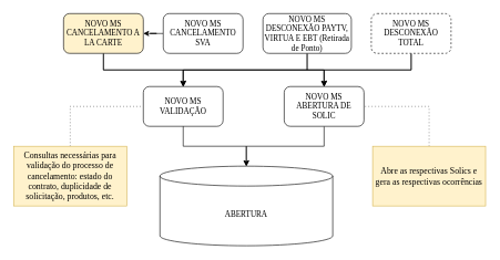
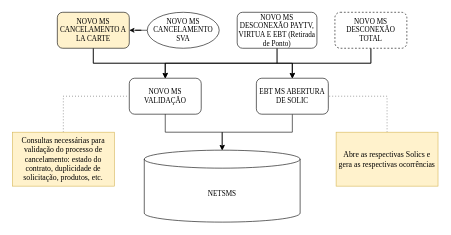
  <mxCell id="0" />
  <mxCell id="1" parent="0" />
- <mxCell id="2" value="ABERTURA" style="shape=cylinder3;whiteSpace=wrap;html=1;boundedLbl=1;backgroundOutline=1;size=15;hachureGap=4;fontFamily=Architects Daughter;fontSource=https%3A%2F%2Ffonts.googleapis.com%2Fcss%3Ffamily%3DArchitects%2BDaughter;" vertex="1" parent="1"><mxGeometry x="240" y="250" width="260" height="120" as="geometry" /></mxCell>
+ <mxCell id="2" value="NETSMS" style="shape=cylinder3;whiteSpace=wrap;html=1;boundedLbl=1;backgroundOutline=1;size=15;hachureGap=4;fontFamily=Architects Daughter;fontSource=https%3A%2F%2Ffonts.googleapis.com%2Fcss%3Ffamily%3DArchitects%2BDaughter;" vertex="1" parent="1"><mxGeometry x="240" y="250" width="260" height="120" as="geometry" /></mxCell>
  <mxCell id="3" value="NOVO MS VALIDAÇÃO" style="rounded=1;whiteSpace=wrap;html=1;hachureGap=4;fontFamily=Architects Daughter;fontSource=https%3A%2F%2Ffonts.googleapis.com%2Fcss%3Ffamily%3DArchitects%2BDaughter;" vertex="1" parent="1"><mxGeometry x="215" y="130" width="120" height="60" as="geometry" /></mxCell>
  <mxCell id="4" style="edgeStyle=orthogonalEdgeStyle;rounded=0;hachureGap=4;orthogonalLoop=1;jettySize=auto;html=1;fontFamily=Architects Daughter;fontSource=https%3A%2F%2Ffonts.googleapis.com%2Fcss%3Ffamily%3DArchitects%2BDaughter;" edge="1" parent="1" source="5" target="2"><mxGeometry relative="1" as="geometry" /></mxCell>
- <mxCell id="5" value="NOVO MS ABERTURA DE SOLIC" style="rounded=1;whiteSpace=wrap;html=1;hachureGap=4;fontFamily=Architects Daughter;fontSource=https%3A%2F%2Ffonts.googleapis.com%2Fcss%3Ffamily%3DArchitects%2BDaughter;" vertex="1" parent="1"><mxGeometry x="427" y="130" width="120" height="60" as="geometry" /></mxCell>
+ <mxCell id="5" value="EBT MS ABERTURA DE SOLIC" style="rounded=1;whiteSpace=wrap;html=1;hachureGap=4;fontFamily=Architects Daughter;fontSource=https%3A%2F%2Ffonts.googleapis.com%2Fcss%3Ffamily%3DArchitects%2BDaughter;" vertex="1" parent="1"><mxGeometry x="427" y="130" width="120" height="60" as="geometry" /></mxCell>
  <mxCell id="6" style="edgeStyle=orthogonalEdgeStyle;rounded=0;hachureGap=4;orthogonalLoop=1;jettySize=auto;html=1;fontFamily=Architects Daughter;fontSource=https%3A%2F%2Ffonts.googleapis.com%2Fcss%3Ffamily%3DArchitects%2BDaughter;" edge="1" parent="1" source="8" target="3"><mxGeometry relative="1" as="geometry" /></mxCell>
  <mxCell id="7" style="edgeStyle=orthogonalEdgeStyle;rounded=0;hachureGap=4;orthogonalLoop=1;jettySize=auto;html=1;entryX=0.5;entryY=0;entryDx=0;entryDy=0;fontFamily=Architects Daughter;fontSource=https%3A%2F%2Ffonts.googleapis.com%2Fcss%3Ffamily%3DArchitects%2BDaughter;exitX=0.5;exitY=1;exitDx=0;exitDy=0;" edge="1" parent="1" source="8" target="5"><mxGeometry relative="1" as="geometry" /></mxCell>
  <mxCell id="8" value="NOVO MS CANCELAMENTO A LA CARTE" style="rounded=1;whiteSpace=wrap;html=1;hachureGap=4;fontFamily=Architects Daughter;fontSource=https%3A%2F%2Ffonts.googleapis.com%2Fcss%3Ffamily%3DArchitects%2BDaughter;fillColor=#fff2cc;" vertex="1" parent="1"><mxGeometry x="95" y="20" width="120" height="60" as="geometry" /></mxCell>
  <mxCell id="9" style="edgeStyle=orthogonalEdgeStyle;rounded=0;hachureGap=4;orthogonalLoop=1;jettySize=auto;html=1;fontFamily=Architects Daughter;fontSource=https%3A%2F%2Ffonts.googleapis.com%2Fcss%3Ffamily%3DArchitects%2BDaughter;" edge="1" parent="1" source="10" target="8"><mxGeometry relative="1" as="geometry" /></mxCell>
- <mxCell id="10" value="NOVO MS CANCELAMENTO SVA" style="rounded=1;whiteSpace=wrap;html=1;hachureGap=4;fontFamily=Architects Daughter;fontSource=https%3A%2F%2Ffonts.googleapis.com%2Fcss%3Ffamily%3DArchitects%2BDaughter;" vertex="1" parent="1"><mxGeometry x="245" y="20" width="120" height="60" as="geometry" /></mxCell>
+ <mxCell id="10" value="NOVO MS CANCELAMENTO SVA" style="ellipse;whiteSpace=wrap;html=1;hachureGap=4;fontFamily=Architects Daughter;fontSource=https%3A%2F%2Ffonts.googleapis.com%2Fcss%3Ffamily%3DArchitects%2BDaughter;" vertex="1" parent="1"><mxGeometry x="245" y="20" width="120" height="60" as="geometry" /></mxCell>
  <mxCell id="11" style="edgeStyle=orthogonalEdgeStyle;rounded=0;hachureGap=4;orthogonalLoop=1;jettySize=auto;html=1;entryX=0.5;entryY=0;entryDx=0;entryDy=0;fontFamily=Architects Daughter;fontSource=https%3A%2F%2Ffonts.googleapis.com%2Fcss%3Ffamily%3DArchitects%2BDaughter;exitX=0.5;exitY=1;exitDx=0;exitDy=0;" edge="1" parent="1" source="13" target="3"><mxGeometry relative="1" as="geometry" /></mxCell>
  <mxCell id="12" style="edgeStyle=orthogonalEdgeStyle;rounded=0;hachureGap=4;orthogonalLoop=1;jettySize=auto;html=1;entryX=0.5;entryY=0;entryDx=0;entryDy=0;fontFamily=Architects Daughter;fontSource=https%3A%2F%2Ffonts.googleapis.com%2Fcss%3Ffamily%3DArchitects%2BDaughter;" edge="1" parent="1" source="13" target="5"><mxGeometry relative="1" as="geometry" /></mxCell>
  <mxCell id="13" value="NOVO MS DESCONEXÃO PAYTV, VIRTUA E EBT (Retirada de Ponto)" style="rounded=1;whiteSpace=wrap;html=1;hachureGap=4;fontFamily=Architects Daughter;fontSource=https%3A%2F%2Ffonts.googleapis.com%2Fcss%3Ffamily%3DArchitects%2BDaughter;" vertex="1" parent="1"><mxGeometry x="395" y="20" width="133" height="60" as="geometry" /></mxCell>
  <mxCell id="14" style="edgeStyle=orthogonalEdgeStyle;rounded=0;hachureGap=4;orthogonalLoop=1;jettySize=auto;html=1;entryX=0.5;entryY=0;entryDx=0;entryDy=0;fontFamily=Architects Daughter;fontSource=https%3A%2F%2Ffonts.googleapis.com%2Fcss%3Ffamily%3DArchitects%2BDaughter;exitX=0.5;exitY=1;exitDx=0;exitDy=0;" edge="1" parent="1" source="16" target="3"><mxGeometry relative="1" as="geometry" /></mxCell>
  <mxCell id="15" style="edgeStyle=orthogonalEdgeStyle;rounded=0;hachureGap=4;orthogonalLoop=1;jettySize=auto;html=1;entryX=0.5;entryY=0;entryDx=0;entryDy=0;fontFamily=Architects Daughter;fontSource=https%3A%2F%2Ffonts.googleapis.com%2Fcss%3Ffamily%3DArchitects%2BDaughter;exitX=0.5;exitY=1;exitDx=0;exitDy=0;" edge="1" parent="1" source="16" target="5"><mxGeometry relative="1" as="geometry" /></mxCell>
  <mxCell id="16" value="NOVO MS DESCONEXÃO TOTAL" style="rounded=1;whiteSpace=wrap;html=1;hachureGap=4;fontFamily=Architects Daughter;fontSource=https%3A%2F%2Ffonts.googleapis.com%2Fcss%3Ffamily%3DArchitects%2BDaughter;dashed=1;" vertex="1" parent="1"><mxGeometry x="558" y="20" width="120" height="60" as="geometry" /></mxCell>
  <mxCell id="17" style="edgeStyle=orthogonalEdgeStyle;rounded=0;hachureGap=4;orthogonalLoop=1;jettySize=auto;html=1;entryX=0.5;entryY=0;entryDx=0;entryDy=0;entryPerimeter=0;fontFamily=Architects Daughter;fontSource=https%3A%2F%2Ffonts.googleapis.com%2Fcss%3Ffamily%3DArchitects%2BDaughter;" edge="1" parent="1" source="3" target="2"><mxGeometry relative="1" as="geometry" /></mxCell>
  <mxCell id="18" style="edgeStyle=orthogonalEdgeStyle;rounded=0;hachureGap=4;orthogonalLoop=1;jettySize=auto;html=1;entryX=0;entryY=0.5;entryDx=0;entryDy=0;fontFamily=Architects Daughter;fontSource=https%3A%2F%2Ffonts.googleapis.com%2Fcss%3Ffamily%3DArchitects%2BDaughter;exitX=0.5;exitY=0;exitDx=0;exitDy=0;endArrow=none;endFill=0;dashed=1;dashPattern=1 4;" edge="1" parent="1" source="19" target="3"><mxGeometry relative="1" as="geometry" /></mxCell>
  <mxCell id="19" value="Consultas necessárias para validação do processo de cancelamento: estado do contrato, duplicidade de solicitação, produtos, etc." style="text;html=1;align=center;verticalAlign=middle;whiteSpace=wrap;rounded=0;fontFamily=Architects Daughter;fontSource=https%3A%2F%2Ffonts.googleapis.com%2Fcss%3Ffamily%3DArchitects%2BDaughter;fillColor=#fff2cc;strokeColor=#d6b656;fontSize=13;" vertex="1" parent="1"><mxGeometry x="20" y="220" width="170" height="90" as="geometry" /></mxCell>
  <mxCell id="20" style="edgeStyle=orthogonalEdgeStyle;rounded=0;hachureGap=4;orthogonalLoop=1;jettySize=auto;html=1;entryX=1;entryY=0.5;entryDx=0;entryDy=0;fontFamily=Architects Daughter;fontSource=https%3A%2F%2Ffonts.googleapis.com%2Fcss%3Ffamily%3DArchitects%2BDaughter;exitX=0.5;exitY=0;exitDx=0;exitDy=0;endArrow=none;endFill=0;dashed=1;dashPattern=1 4;" edge="1" parent="1" source="21" target="5"><mxGeometry relative="1" as="geometry" /></mxCell>
  <mxCell id="21" value="Abre as respectivas Solics e gera as respectivas ocorrências" style="text;html=1;align=center;verticalAlign=middle;whiteSpace=wrap;rounded=0;fontFamily=Architects Daughter;fontSource=https%3A%2F%2Ffonts.googleapis.com%2Fcss%3Ffamily%3DArchitects%2BDaughter;fillColor=#fff2cc;strokeColor=#d6b656;fontSize=13;" vertex="1" parent="1"><mxGeometry x="560" y="220" width="170" height="90" as="geometry" /></mxCell>
